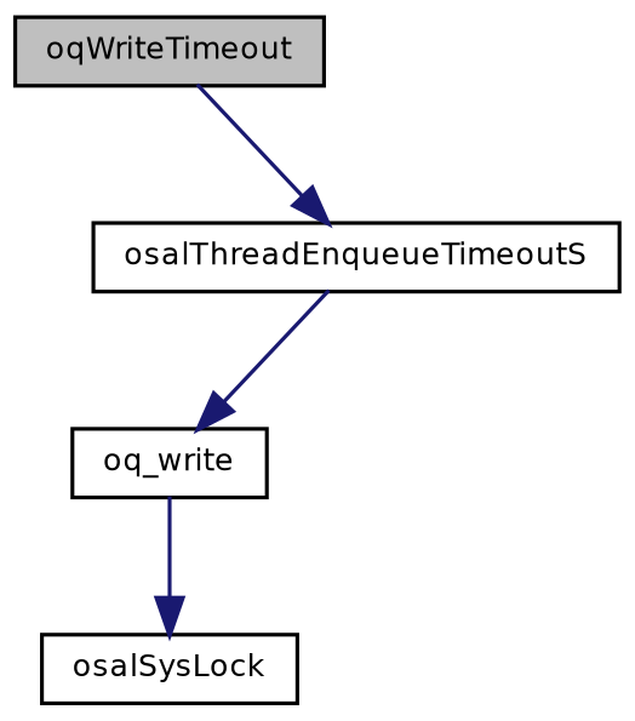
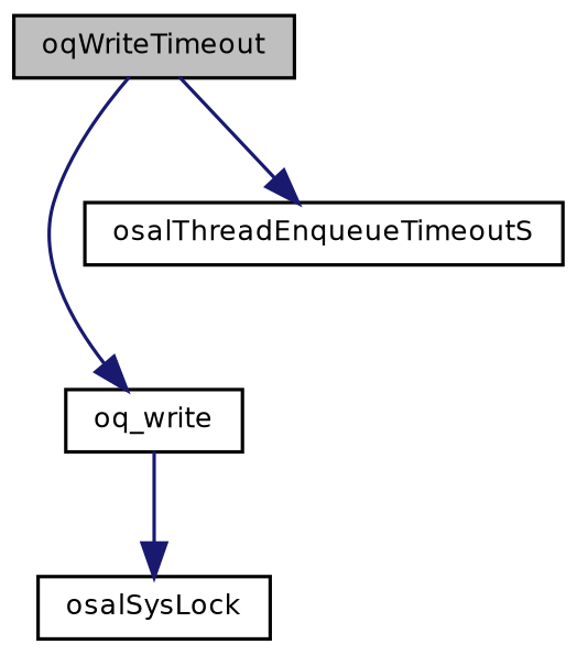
  digraph {
    rankdir=TB
    node [color=black fontname=Helvetica fontsize=8 shape=record]
    edge [color=midnightblue fontname=Helvetica fontsize=8 labelfontname=Helvetica labelfontsize=8 style=solid]
    n1 [fillcolor=grey75 fontcolor=black height=0.2 label=oqWriteTimeout style=filled width=0.4]
    n2 [height=0.2 label=oq_write width=0.4]
    n3 [height=0.2 label=osalThreadEnqueueTimeoutS width=0.4]
    n4 [height=0.2 label=osalSysLock width=0.4]
-   n3 -> n2
+   n1 -> n2
    n1 -> n3
    n2 -> n4
  }
